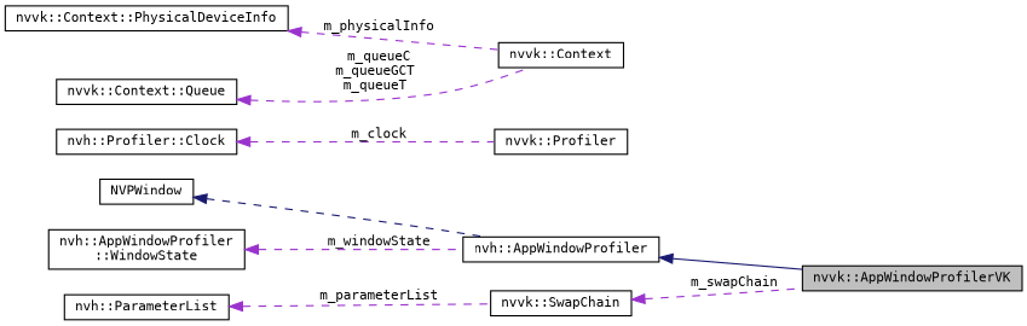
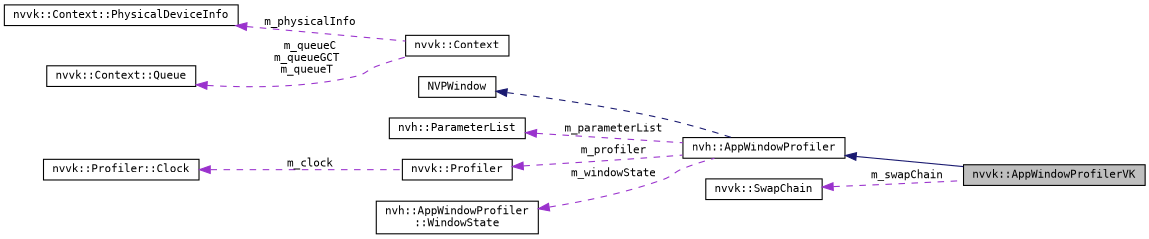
  digraph {
    fontname="DejaVu Sans Mono"
    rankdir=LR
    node [color=black fillcolor=white fontname="DejaVu Sans Mono" fontsize=10 shape=record style=filled]
    edge [color=darkorchid3 dir=back fontname="DejaVu Sans Mono" fontsize=10 labelfontname=Helvetica labelfontsize=10 style=dashed]
    n1 [fillcolor=grey75 fontcolor=black height=0.2 label="nvvk::AppWindowProfilerVK" width=0.4]
    n2 [height=0.2 label="nvh::AppWindowProfiler" width=0.4]
    n3 [height=0.2 label=NVPWindow width=0.4]
    n4 [height=0.2 label="nvh::ParameterList" width=0.4]
    n5 [height=0.2 label="nvvk::Profiler" width=0.4]
-   n6 [height=0.2 label="nvh::Profiler::Clock" width=0.4]
+   n6 [height=0.2 label="nvvk::Profiler::Clock" width=0.4]
    n7 [height=0.2 label="nvh::AppWindowProfiler\l::WindowState" width=0.4]
    n8 [height=0.2 label="nvvk::Context" width=0.4]
    n9 [height=0.2 label="nvvk::Context::PhysicalDeviceInfo" width=0.4]
    n10 [height=0.2 label="nvvk::Context::Queue" width=0.4]
    n11 [height=0.2 label="nvvk::SwapChain" width=0.4]
    n2 -> n1 [color=midnightblue style=solid]
    n3 -> n2 [color=midnightblue]
-   n4 -> n11 [label=" m_parameterList"]
+   n4 -> n2 [label=" m_parameterList"]
+   n5 -> n2 [label=" m_profiler"]
    n6 -> n5 [label=" m_clock"]
    n7 -> n2 [label=" m_windowState"]
    n9 -> n8 [label=" m_physicalInfo"]
    n10 -> n8 [label=" m_queueC\nm_queueGCT\nm_queueT"]
    n11 -> n1 [label=" m_swapChain"]
  }
